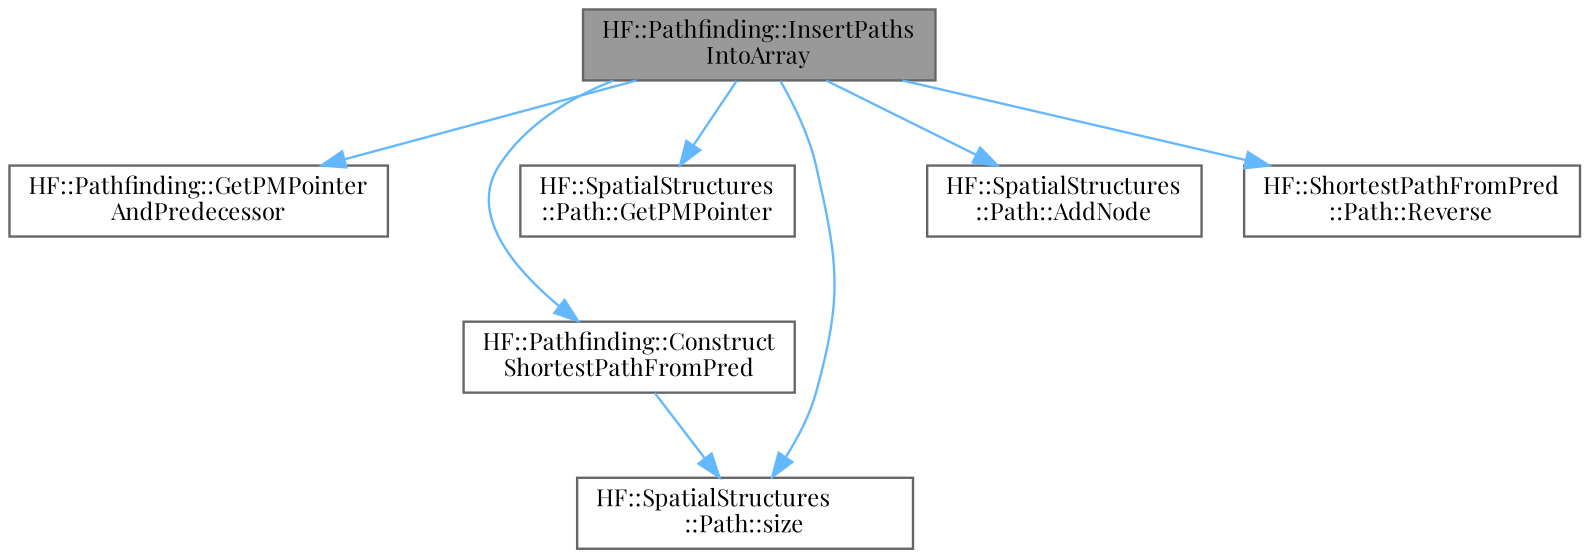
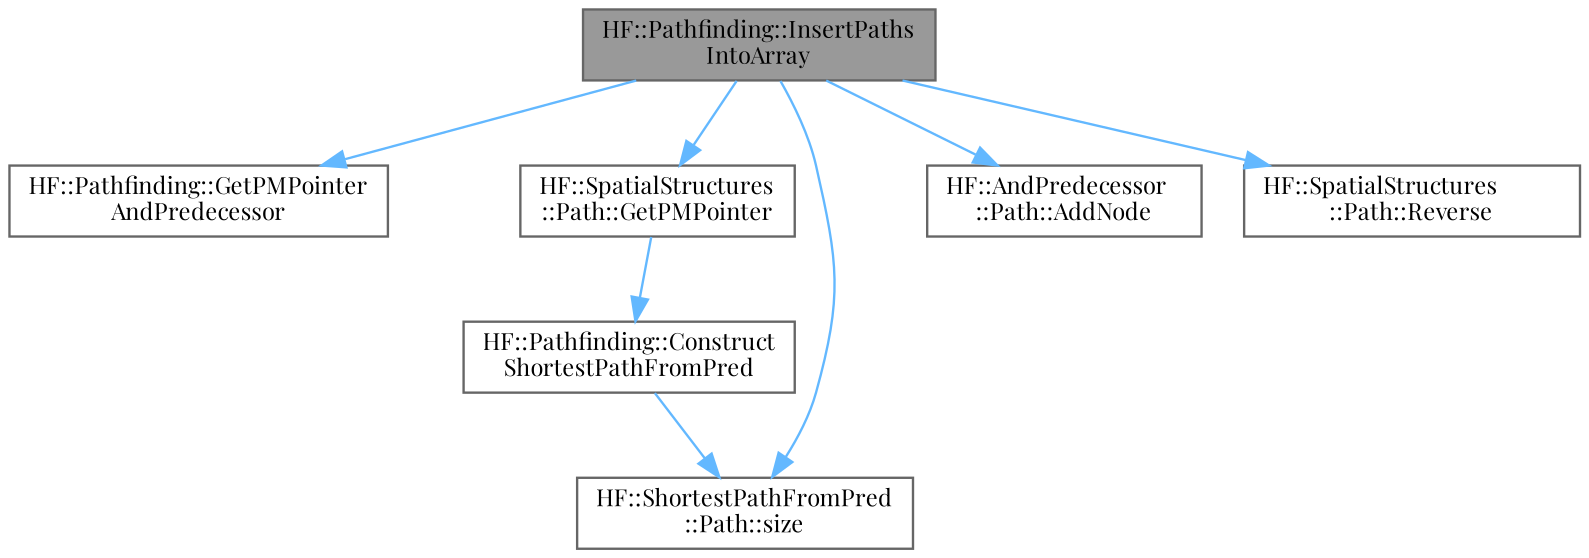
  digraph {
    fontname="Playfair Display"
    rankdir=TB
    node [color=grey40 fillcolor=white fontname="Playfair Display" fontsize=10 shape=box style=filled]
    edge [color=steelblue1 fontname="Playfair Display" fontsize=10 labelfontname=Helvetica labelfontsize=10 style=solid]
    n1 [color=gray40 fillcolor=grey60 fontcolor=black height=0.2 label="HF::Pathfinding::InsertPaths\lIntoArray" width=0.4]
    n2 [height=0.2 label="HF::Pathfinding::GetPMPointer\lAndPredecessor" width=0.4]
    n3 [height=0.2 label="HF::Pathfinding::Construct\lShortestPathFromPred" width=0.4]
-   n4 [height=0.2 label="HF::SpatialStructures\l::Path::size" width=0.4]
+   n4 [height=0.2 label="HF::ShortestPathFromPred\l::Path::size" width=0.4]
    n5 [height=0.2 label="HF::SpatialStructures\l::Path::GetPMPointer" width=0.4]
-   n6 [height=0.2 label="HF::SpatialStructures\l::Path::AddNode" width=0.4]
-   n7 [height=0.2 label="HF::ShortestPathFromPred\l::Path::Reverse" width=0.4]
+   n6 [height=0.2 label="HF::AndPredecessor\l::Path::AddNode" width=0.4]
+   n7 [height=0.2 label="HF::SpatialStructures\l::Path::Reverse" width=0.4]
    n1 -> n2
-   n1 -> n3
+   n5 -> n3
    n1 -> n4
    n1 -> n5
    n1 -> n6
    n1 -> n7
    n3 -> n4
  }
